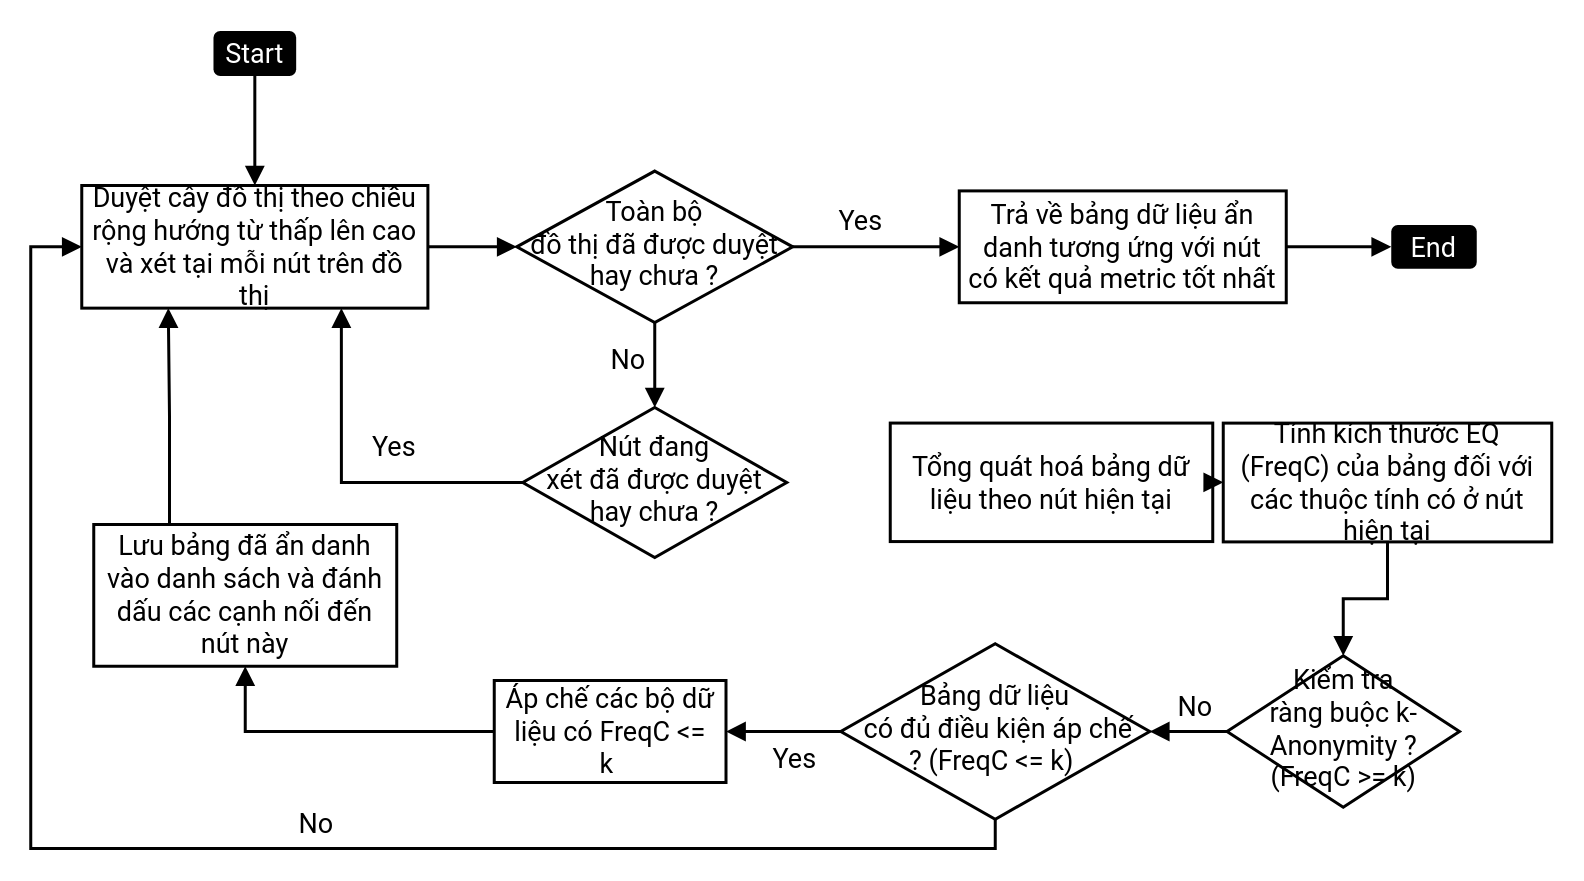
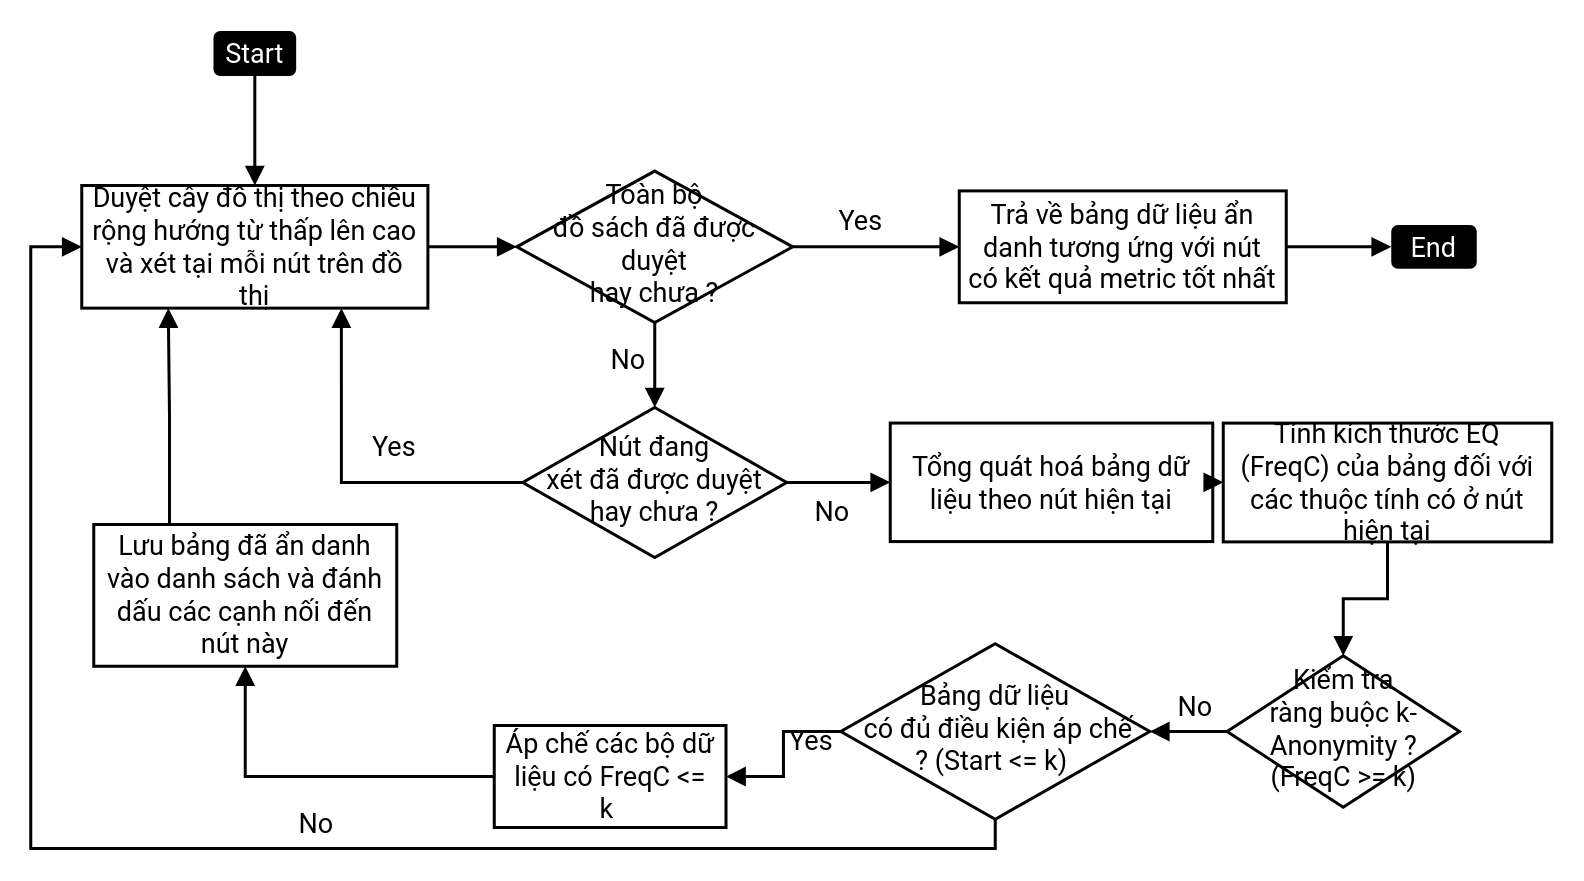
  <mxCell id="0" />
  <mxCell id="1" parent="0" />
  <mxCell id="2" value="Duyệt cây đồ thị theo chiều rộng hướng từ thấp lên cao và xét tại mỗi nút trên đồ thị" style="rounded=0;whiteSpace=wrap;html=1;fontSize=18;glass=0;strokeWidth=2;shadow=0;spacingLeft=5;spacingRight=5;gradientColor=#ffffff;fillColor=none;fontFamily=roboto;fontSource=https%3A%2F%2Ffonts.googleapis.com%2Fcss2%3Ffamily%3DRoboto%26display%3Dswap;" parent="1" vertex="1"><mxGeometry x="54.01" y="123" width="230.75" height="81.76" as="geometry" /></mxCell>
  <mxCell id="3" value="No" style="edgeStyle=orthogonalEdgeStyle;rounded=0;html=1;jettySize=auto;orthogonalLoop=1;fontSize=18;endArrow=block;endFill=1;endSize=8;strokeWidth=2;shadow=0;labelBackgroundColor=none;fontFamily=roboto;fontSource=https%3A%2F%2Ffonts.googleapis.com%2Fcss2%3Ffamily%3DRoboto%26display%3Dswap;exitX=0.5;exitY=1;exitDx=0;exitDy=0;entryX=0;entryY=0.5;entryDx=0;entryDy=0;" parent="1" source="21" target="2" edge="1"><mxGeometry x="-0.138" y="-18" relative="1" as="geometry"><mxPoint y="1" as="offset" /><mxPoint x="573" y="583" as="sourcePoint" /><mxPoint x="26" y="171" as="targetPoint" /><Array as="points"><mxPoint x="663" y="565" /><mxPoint x="20" y="565" /><mxPoint x="20" y="164" /></Array></mxGeometry></mxCell>
  <mxCell id="4" value="Lưu bảng đã ẩn danh vào danh sách và đánh dấu các cạnh nối đến nút này" style="rounded=0;whiteSpace=wrap;html=1;fontSize=18;glass=0;strokeWidth=2;shadow=0;spacingLeft=5;spacingRight=5;gradientColor=#ffffff;fillColor=none;fontFamily=roboto;fontSource=https%3A%2F%2Ffonts.googleapis.com%2Fcss2%3Ffamily%3DRoboto%26display%3Dswap;" parent="1" vertex="1"><mxGeometry x="62" y="349" width="201.99" height="94.5" as="geometry" /></mxCell>
  <mxCell id="5" value="Start" style="rounded=1;whiteSpace=wrap;html=1;fontSize=18;glass=0;strokeWidth=1;shadow=0;fontColor=#FFFFFF;perimeterSpacing=0;fontFamily=roboto;fontSource=https%3A%2F%2Ffonts.googleapis.com%2Fcss2%3Ffamily%3DRoboto%26display%3Dswap;strokeColor=none;fillColor=#000000;" parent="1" vertex="1"><mxGeometry x="141.82" y="20" width="55.13" height="30" as="geometry" /></mxCell>
- <mxCell id="6" value="Toàn bộ &lt;br&gt;đồ thị&amp;nbsp;đã được duyệt &lt;br&gt;hay chưa ?" style="rhombus;whiteSpace=wrap;html=1;shadow=0;fontFamily=roboto;fontSize=18;align=center;strokeWidth=2;spacing=6;spacingTop=-4;gradientColor=#ffffff;fillColor=none;fontSource=https%3A%2F%2Ffonts.googleapis.com%2Fcss2%3Ffamily%3DRoboto%26display%3Dswap;" parent="1" vertex="1"><mxGeometry x="344" y="113.38" width="184" height="101.01" as="geometry" /></mxCell>
+ <mxCell id="6" value="Toàn bộ &lt;br&gt;đồ sách&amp;nbsp;đã được duyệt &lt;br&gt;hay chưa ?" style="rhombus;whiteSpace=wrap;html=1;shadow=0;fontFamily=roboto;fontSize=18;align=center;strokeWidth=2;spacing=6;spacingTop=-4;gradientColor=#ffffff;fillColor=none;fontSource=https%3A%2F%2Ffonts.googleapis.com%2Fcss2%3Ffamily%3DRoboto%26display%3Dswap;" parent="1" vertex="1"><mxGeometry x="344" y="113.38" width="184" height="101.01" as="geometry" /></mxCell>
  <mxCell id="7" value="Trả về bảng dữ liệu ẩn danh tương ứng với nút có kết quả metric tốt nhất" style="rounded=0;whiteSpace=wrap;html=1;fontSize=18;glass=0;strokeWidth=2;shadow=0;spacingLeft=5;spacingRight=5;gradientColor=#ffffff;fillColor=none;fontFamily=roboto;fontSource=https%3A%2F%2Ffonts.googleapis.com%2Fcss2%3Ffamily%3DRoboto%26display%3Dswap;" parent="1" vertex="1"><mxGeometry x="639" y="126.6" width="218" height="74.57" as="geometry" /></mxCell>
  <mxCell id="8" value="Nút đang &lt;br&gt;xét đã được duyệt &lt;br&gt;hay chưa ?" style="rhombus;whiteSpace=wrap;html=1;shadow=0;fontFamily=roboto;fontSize=18;align=center;strokeWidth=2;spacing=6;spacingTop=-4;gradientColor=#ffffff;fillColor=none;fontSource=https%3A%2F%2Ffonts.googleapis.com%2Fcss2%3Ffamily%3DRoboto%26display%3Dswap;" parent="1" vertex="1"><mxGeometry x="348" y="271" width="176" height="100" as="geometry" /></mxCell>
  <mxCell id="9" value="End" style="rounded=1;whiteSpace=wrap;html=1;fontSize=18;glass=0;strokeWidth=1;shadow=0;fontColor=#FFFFFF;perimeterSpacing=0;fontFamily=roboto;fontSource=https%3A%2F%2Ffonts.googleapis.com%2Fcss2%3Ffamily%3DRoboto%26display%3Dswap;strokeColor=none;fillColor=#000000;" parent="1" vertex="1"><mxGeometry x="927" y="149.32" width="57" height="29.12" as="geometry" /></mxCell>
  <mxCell id="10" value="" style="rounded=0;html=1;jettySize=auto;orthogonalLoop=1;fontSize=18;endArrow=block;endFill=1;endSize=8;strokeWidth=2;shadow=0;labelBackgroundColor=none;edgeStyle=orthogonalEdgeStyle;exitX=0.5;exitY=1;exitDx=0;exitDy=0;entryX=0.5;entryY=0;entryDx=0;entryDy=0;fontFamily=roboto;fontSource=https%3A%2F%2Ffonts.googleapis.com%2Fcss2%3Ffamily%3DRoboto%26display%3Dswap;" parent="1" source="5" target="2" edge="1"><mxGeometry relative="1" as="geometry"><mxPoint x="209.01" y="50" as="sourcePoint" /><mxPoint x="209.005" y="114.01" as="targetPoint" /></mxGeometry></mxCell>
  <mxCell id="11" value="" style="rounded=0;html=1;jettySize=auto;orthogonalLoop=1;fontSize=18;endArrow=block;endFill=1;endSize=8;strokeWidth=2;shadow=0;labelBackgroundColor=none;edgeStyle=orthogonalEdgeStyle;exitX=1;exitY=0.5;exitDx=0;exitDy=0;entryX=0;entryY=0.5;entryDx=0;entryDy=0;fontFamily=roboto;fontSource=https%3A%2F%2Ffonts.googleapis.com%2Fcss2%3Ffamily%3DRoboto%26display%3Dswap;" parent="1" source="7" target="9" edge="1"><mxGeometry relative="1" as="geometry"><mxPoint x="913.25" y="205" as="sourcePoint" /><mxPoint x="1008.25" y="205" as="targetPoint" /></mxGeometry></mxCell>
  <mxCell id="12" value="Yes" style="rounded=0;html=1;jettySize=auto;orthogonalLoop=1;fontSize=18;endArrow=block;endFill=1;endSize=8;strokeWidth=2;shadow=0;labelBackgroundColor=none;edgeStyle=orthogonalEdgeStyle;exitX=1;exitY=0.5;exitDx=0;exitDy=0;entryX=0;entryY=0.5;entryDx=0;entryDy=0;fontFamily=roboto;fontSource=https%3A%2F%2Ffonts.googleapis.com%2Fcss2%3Ffamily%3DRoboto%26display%3Dswap;" parent="1" source="6" target="7" edge="1"><mxGeometry x="-0.182" y="18" relative="1" as="geometry"><mxPoint as="offset" /><mxPoint x="623" y="218" as="sourcePoint" /><mxPoint x="733" y="218" as="targetPoint" /></mxGeometry></mxCell>
  <mxCell id="13" value="" style="rounded=0;html=1;jettySize=auto;orthogonalLoop=1;fontSize=18;endArrow=block;endFill=1;endSize=8;strokeWidth=2;shadow=0;labelBackgroundColor=none;edgeStyle=orthogonalEdgeStyle;entryX=0;entryY=0.5;entryDx=0;entryDy=0;exitX=1;exitY=0.5;exitDx=0;exitDy=0;fontFamily=roboto;fontSource=https%3A%2F%2Ffonts.googleapis.com%2Fcss2%3Ffamily%3DRoboto%26display%3Dswap;" parent="1" source="2" target="6" edge="1"><mxGeometry relative="1" as="geometry"><mxPoint x="295" y="217.005" as="sourcePoint" /><mxPoint x="402.25" y="217" as="targetPoint" /></mxGeometry></mxCell>
  <mxCell id="14" value="No" style="edgeStyle=orthogonalEdgeStyle;rounded=0;html=1;jettySize=auto;orthogonalLoop=1;fontSize=18;endArrow=block;endFill=1;endSize=8;strokeWidth=2;shadow=0;labelBackgroundColor=none;exitX=0.5;exitY=1;exitDx=0;exitDy=0;fontFamily=roboto;fontSource=https%3A%2F%2Ffonts.googleapis.com%2Fcss2%3Ffamily%3DRoboto%26display%3Dswap;entryX=0.5;entryY=0;entryDx=0;entryDy=0;" edge="1" parent="1" source="6" target="8"><mxGeometry x="-0.138" y="-18" relative="1" as="geometry"><mxPoint y="1" as="offset" /><mxPoint x="400.25" y="391.5" as="sourcePoint" /><mxPoint x="509" y="312" as="targetPoint" /></mxGeometry></mxCell>
+ <mxCell id="15" value="No" style="edgeStyle=orthogonalEdgeStyle;rounded=0;html=1;jettySize=auto;orthogonalLoop=1;fontSize=18;endArrow=block;endFill=1;endSize=8;strokeWidth=2;shadow=0;labelBackgroundColor=none;fontFamily=roboto;fontSource=https%3A%2F%2Ffonts.googleapis.com%2Fcss2%3Ffamily%3DRoboto%26display%3Dswap;entryX=0;entryY=0.5;entryDx=0;entryDy=0;exitX=1;exitY=0.5;exitDx=0;exitDy=0;" edge="1" parent="1" source="8" target="16"><mxGeometry x="-0.138" y="-18" relative="1" as="geometry"><mxPoint y="1" as="offset" /><mxPoint x="634" y="398" as="sourcePoint" /><mxPoint x="728.75" y="381.5" as="targetPoint" /></mxGeometry></mxCell>
  <mxCell id="16" value="Tổng quát hoá bảng dữ liệu theo nút hiện tại" style="rounded=0;whiteSpace=wrap;html=1;fontSize=18;glass=0;strokeWidth=2;shadow=0;spacingLeft=5;spacingRight=5;gradientColor=#ffffff;fillColor=none;fontFamily=roboto;fontSource=https%3A%2F%2Ffonts.googleapis.com%2Fcss2%3Ffamily%3DRoboto%26display%3Dswap;" vertex="1" parent="1"><mxGeometry x="593" y="281.38" width="215" height="79" as="geometry" /></mxCell>
  <mxCell id="17" value="Tính kích thước EQ (FreqC) của bảng đối với các thuộc tính có ở nút hiện tại" style="rounded=0;whiteSpace=wrap;html=1;fontSize=18;glass=0;strokeWidth=2;shadow=0;spacingLeft=5;spacingRight=5;gradientColor=#ffffff;fillColor=none;fontFamily=roboto;fontSource=https%3A%2F%2Ffonts.googleapis.com%2Fcss2%3Ffamily%3DRoboto%26display%3Dswap;" vertex="1" parent="1"><mxGeometry x="815" y="281.41" width="219" height="79.19" as="geometry" /></mxCell>
  <mxCell id="18" value="" style="rounded=0;html=1;jettySize=auto;orthogonalLoop=1;fontSize=18;endArrow=block;endFill=1;endSize=8;strokeWidth=2;shadow=0;labelBackgroundColor=none;edgeStyle=orthogonalEdgeStyle;exitX=1;exitY=0.5;exitDx=0;exitDy=0;fontFamily=roboto;fontSource=https%3A%2F%2Ffonts.googleapis.com%2Fcss2%3Ffamily%3DRoboto%26display%3Dswap;entryX=0;entryY=0.5;entryDx=0;entryDy=0;" edge="1" parent="1" source="16" target="17"><mxGeometry relative="1" as="geometry"><mxPoint x="867" y="173.885" as="sourcePoint" /><mxPoint x="829" y="341" as="targetPoint" /></mxGeometry></mxCell>
  <mxCell id="19" value="Kiểm tra &lt;br style=&quot;font-size: 18px&quot;&gt;ràng buộc k-Anonymity ?&lt;br style=&quot;font-size: 18px&quot;&gt;(FreqC &amp;gt;= k)" style="rhombus;whiteSpace=wrap;html=1;shadow=0;fontFamily=roboto;fontSize=18;align=center;strokeWidth=2;spacing=6;spacingTop=-4;gradientColor=#ffffff;fillColor=none;fontSource=https%3A%2F%2Ffonts.googleapis.com%2Fcss2%3Ffamily%3DRoboto%26display%3Dswap;" vertex="1" parent="1"><mxGeometry x="817.5" y="436.5" width="155" height="101" as="geometry" /></mxCell>
  <mxCell id="20" value="" style="rounded=0;html=1;jettySize=auto;orthogonalLoop=1;fontSize=18;endArrow=block;endFill=1;endSize=8;strokeWidth=2;shadow=0;labelBackgroundColor=none;edgeStyle=orthogonalEdgeStyle;exitX=0.5;exitY=1;exitDx=0;exitDy=0;fontFamily=roboto;fontSource=https%3A%2F%2Ffonts.googleapis.com%2Fcss2%3Ffamily%3DRoboto%26display%3Dswap;entryX=0.5;entryY=0;entryDx=0;entryDy=0;" edge="1" parent="1" source="17" target="19"><mxGeometry relative="1" as="geometry"><mxPoint x="753" y="330.88" as="sourcePoint" /><mxPoint x="825" y="331.005" as="targetPoint" /></mxGeometry></mxCell>
- <mxCell id="21" value="Bảng dữ liệu&lt;br style=&quot;font-size: 18px&quot;&gt;&amp;nbsp;có đủ điều kiện áp chế ? (FreqC &amp;lt;= k)&amp;nbsp;" style="rhombus;whiteSpace=wrap;html=1;shadow=0;fontFamily=roboto;fontSize=18;align=center;strokeWidth=2;spacing=6;spacingTop=-4;gradientColor=#ffffff;fillColor=none;fontSource=https%3A%2F%2Ffonts.googleapis.com%2Fcss2%3Ffamily%3DRoboto%26display%3Dswap;" vertex="1" parent="1"><mxGeometry x="560" y="428.5" width="206" height="117" as="geometry" /></mxCell>
+ <mxCell id="21" value="Bảng dữ liệu&lt;br style=&quot;font-size: 18px&quot;&gt;&amp;nbsp;có đủ điều kiện áp chế ? (Start &amp;lt;= k)&amp;nbsp;" style="rhombus;whiteSpace=wrap;html=1;shadow=0;fontFamily=roboto;fontSize=18;align=center;strokeWidth=2;spacing=6;spacingTop=-4;gradientColor=#ffffff;fillColor=none;fontSource=https%3A%2F%2Ffonts.googleapis.com%2Fcss2%3Ffamily%3DRoboto%26display%3Dswap;" vertex="1" parent="1"><mxGeometry x="560" y="428.5" width="206" height="117" as="geometry" /></mxCell>
  <mxCell id="22" value="No" style="edgeStyle=orthogonalEdgeStyle;rounded=0;html=1;jettySize=auto;orthogonalLoop=1;fontSize=18;endArrow=block;endFill=1;endSize=8;strokeWidth=2;shadow=0;labelBackgroundColor=none;fontFamily=roboto;fontSource=https%3A%2F%2Ffonts.googleapis.com%2Fcss2%3Ffamily%3DRoboto%26display%3Dswap;entryX=1;entryY=0.5;entryDx=0;entryDy=0;exitX=0;exitY=0.5;exitDx=0;exitDy=0;" edge="1" parent="1" source="19" target="21"><mxGeometry x="-0.138" y="-18" relative="1" as="geometry"><mxPoint y="1" as="offset" /><mxPoint x="821" y="580" as="sourcePoint" /><mxPoint x="855" y="557" as="targetPoint" /></mxGeometry></mxCell>
- <mxCell id="23" value="Áp chế các bộ dữ liệu có FreqC &amp;lt;= k&amp;nbsp;" style="rounded=0;whiteSpace=wrap;html=1;fontSize=18;glass=0;strokeWidth=2;shadow=0;spacingLeft=5;spacingRight=5;gradientColor=#ffffff;fillColor=none;fontFamily=roboto;fontSource=https%3A%2F%2Ffonts.googleapis.com%2Fcss2%3Ffamily%3DRoboto%26display%3Dswap;" vertex="1" parent="1"><mxGeometry x="329" y="453" width="154.5" height="68" as="geometry" /></mxCell>
+ <mxCell id="23" value="Áp chế các bộ dữ liệu có FreqC &amp;lt;= k&amp;nbsp;" style="rounded=0;whiteSpace=wrap;html=1;fontSize=18;glass=0;strokeWidth=2;shadow=0;spacingLeft=5;spacingRight=5;gradientColor=#ffffff;fillColor=none;fontFamily=roboto;fontSource=https%3A%2F%2Ffonts.googleapis.com%2Fcss2%3Ffamily%3DRoboto%26display%3Dswap;" vertex="1" parent="1"><mxGeometry x="329" y="483" width="154.5" height="68" as="geometry" /></mxCell>
  <mxCell id="24" value="Yes" style="rounded=0;html=1;jettySize=auto;orthogonalLoop=1;fontSize=18;endArrow=block;endFill=1;endSize=8;strokeWidth=2;shadow=0;labelBackgroundColor=none;edgeStyle=orthogonalEdgeStyle;exitX=0;exitY=0.5;exitDx=0;exitDy=0;entryX=1;entryY=0.5;entryDx=0;entryDy=0;fontFamily=roboto;fontSource=https%3A%2F%2Ffonts.googleapis.com%2Fcss2%3Ffamily%3DRoboto%26display%3Dswap;" edge="1" parent="1" source="21" target="23"><mxGeometry x="-0.182" y="18" relative="1" as="geometry"><mxPoint as="offset" /><mxPoint x="490" y="587.005" as="sourcePoint" /><mxPoint x="601" y="587.005" as="targetPoint" /></mxGeometry></mxCell>
  <mxCell id="25" value="Yes" style="rounded=0;html=1;jettySize=auto;orthogonalLoop=1;fontSize=18;endArrow=block;endFill=1;endSize=8;strokeWidth=2;shadow=0;labelBackgroundColor=none;edgeStyle=orthogonalEdgeStyle;exitX=0;exitY=0.5;exitDx=0;exitDy=0;entryX=0.75;entryY=1;entryDx=0;entryDy=0;fontFamily=roboto;fontSource=https%3A%2F%2Ffonts.googleapis.com%2Fcss2%3Ffamily%3DRoboto%26display%3Dswap;" edge="1" parent="1" source="8" target="2"><mxGeometry x="-0.271" y="-24" relative="1" as="geometry"><mxPoint as="offset" /><mxPoint x="183" y="305.005" as="sourcePoint" /><mxPoint x="294" y="305.005" as="targetPoint" /></mxGeometry></mxCell>
  <mxCell id="26" value="" style="rounded=0;html=1;jettySize=auto;orthogonalLoop=1;fontSize=18;endArrow=block;endFill=1;endSize=8;strokeWidth=2;shadow=0;labelBackgroundColor=none;edgeStyle=orthogonalEdgeStyle;entryX=0.5;entryY=1;entryDx=0;entryDy=0;exitX=0;exitY=0.5;exitDx=0;exitDy=0;fontFamily=roboto;fontSource=https%3A%2F%2Ffonts.googleapis.com%2Fcss2%3Ffamily%3DRoboto%26display%3Dswap;" edge="1" parent="1" source="23" target="4"><mxGeometry relative="1" as="geometry"><mxPoint x="182" y="504" as="sourcePoint" /><mxPoint x="241.24" y="504.005" as="targetPoint" /></mxGeometry></mxCell>
  <mxCell id="27" value="" style="rounded=0;html=1;jettySize=auto;orthogonalLoop=1;fontSize=18;endArrow=block;endFill=1;endSize=8;strokeWidth=2;shadow=0;labelBackgroundColor=none;edgeStyle=orthogonalEdgeStyle;entryX=0.25;entryY=1;entryDx=0;entryDy=0;exitX=0.25;exitY=0;exitDx=0;exitDy=0;fontFamily=roboto;fontSource=https%3A%2F%2Ffonts.googleapis.com%2Fcss2%3Ffamily%3DRoboto%26display%3Dswap;" edge="1" parent="1" source="4" target="2"><mxGeometry relative="1" as="geometry"><mxPoint x="87" y="302" as="sourcePoint" /><mxPoint x="146.24" y="302.005" as="targetPoint" /></mxGeometry></mxCell>
